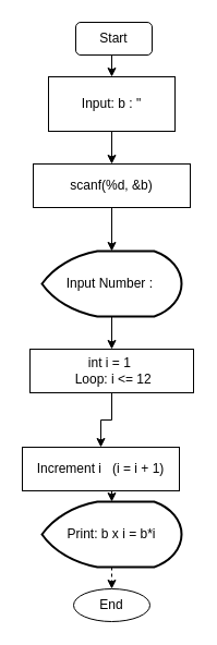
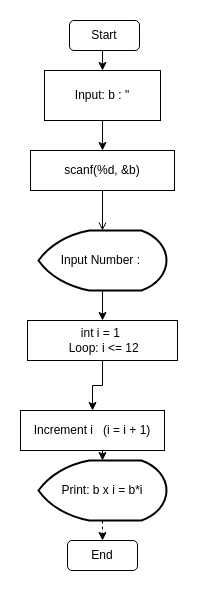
  <mxCell id="0" />
  <mxCell id="1" parent="0" />
  <mxCell id="2" style="edgeStyle=orthogonalEdgeStyle;rounded=0;orthogonalLoop=1;jettySize=auto;html=1;exitX=0.5;exitY=1;exitDx=0;exitDy=0;entryX=0.5;entryY=0;entryDx=0;entryDy=0;" parent="1" source="3" target="5" edge="1"><mxGeometry relative="1" as="geometry" /></mxCell>
  <mxCell id="3" value="Start" style="rounded=1;whiteSpace=wrap;html=1;" parent="1" vertex="1"><mxGeometry x="69" y="20" width="70" height="30" as="geometry" /></mxCell>
  <mxCell id="4" style="edgeStyle=orthogonalEdgeStyle;rounded=0;orthogonalLoop=1;jettySize=auto;html=1;exitX=0.5;exitY=1;exitDx=0;exitDy=0;entryX=0.5;entryY=0;entryDx=0;entryDy=0;" parent="1" source="5" target="7" edge="1"><mxGeometry relative="1" as="geometry" /></mxCell>
  <mxCell id="5" value=" Input: b : &quot;" style="rounded=0;whiteSpace=wrap;html=1;" parent="1" vertex="1"><mxGeometry x="44" y="70" width="116" height="50" as="geometry" /></mxCell>
- <mxCell id="6" style="edgeStyle=orthogonalEdgeStyle;rounded=0;orthogonalLoop=1;jettySize=auto;html=1;exitX=0.5;exitY=1;exitDx=0;exitDy=0;entryX=0.5;entryY=0;entryDx=0;entryDy=0;entryPerimeter=0;" edge="1" parent="1" source="7" target="10"><mxGeometry relative="1" as="geometry" /></mxCell>
+ <mxCell id="6" style="edgeStyle=orthogonalEdgeStyle;rounded=0;orthogonalLoop=1;jettySize=auto;html=1;exitX=0.5;exitY=1;exitDx=0;exitDy=0;entryX=0.5;entryY=0;entryDx=0;entryDy=0;entryPerimeter=0;endArrow=open;" edge="1" parent="1" source="7" target="10"><mxGeometry relative="1" as="geometry" /></mxCell>
  <mxCell id="7" value="scanf(%d, &amp;amp;b)" style="rounded=0;whiteSpace=wrap;html=1;" parent="1" vertex="1"><mxGeometry x="30" y="150" width="144" height="40" as="geometry" /></mxCell>
- <mxCell id="8" value="End" style="ellipse;whiteSpace=wrap;html=1;" parent="1" vertex="1"><mxGeometry x="67" y="540" width="70" height="30" as="geometry" /></mxCell>
+ <mxCell id="8" value="End" style="rounded=1;whiteSpace=wrap;html=1;" parent="1" vertex="1"><mxGeometry x="67" y="540" width="70" height="30" as="geometry" /></mxCell>
  <mxCell id="9" style="edgeStyle=orthogonalEdgeStyle;rounded=0;orthogonalLoop=1;jettySize=auto;html=1;exitX=0.5;exitY=1;exitDx=0;exitDy=0;exitPerimeter=0;entryX=0.5;entryY=0;entryDx=0;entryDy=0;" edge="1" parent="1" source="10" target="12"><mxGeometry relative="1" as="geometry" /></mxCell>
  <mxCell id="10" value="Input Number :&amp;nbsp;" style="strokeWidth=2;html=1;shape=mxgraph.flowchart.display;whiteSpace=wrap;" vertex="1" parent="1"><mxGeometry x="38" y="230" width="128" height="60" as="geometry" /></mxCell>
  <mxCell id="11" style="edgeStyle=orthogonalEdgeStyle;rounded=0;orthogonalLoop=1;jettySize=auto;html=1;exitX=0.5;exitY=1;exitDx=0;exitDy=0;entryX=0.5;entryY=0;entryDx=0;entryDy=0;" edge="1" parent="1" source="12" target="16"><mxGeometry relative="1" as="geometry" /></mxCell>
  <mxCell id="12" value="int i = 1&amp;nbsp;&lt;br&gt;&amp;nbsp;Loop: i &amp;lt;= 12" style="rounded=0;whiteSpace=wrap;html=1;" vertex="1" parent="1"><mxGeometry x="27" y="320" width="150" height="40" as="geometry" /></mxCell>
  <mxCell id="13" style="edgeStyle=orthogonalEdgeStyle;rounded=0;orthogonalLoop=1;jettySize=auto;html=1;exitX=0.5;exitY=1;exitDx=0;exitDy=0;exitPerimeter=0;entryX=0.5;entryY=0;entryDx=0;entryDy=0;dashed=1;" edge="1" parent="1" source="14" target="8"><mxGeometry relative="1" as="geometry" /></mxCell>
  <mxCell id="14" value="Print: b x i = b*i" style="strokeWidth=2;html=1;shape=mxgraph.flowchart.display;whiteSpace=wrap;" vertex="1" parent="1"><mxGeometry x="38" y="460" width="128" height="60" as="geometry" /></mxCell>
  <mxCell id="15" style="edgeStyle=orthogonalEdgeStyle;rounded=0;orthogonalLoop=1;jettySize=auto;html=1;exitX=0.5;exitY=1;exitDx=0;exitDy=0;entryX=0.5;entryY=0;entryDx=0;entryDy=0;entryPerimeter=0;" edge="1" parent="1" source="16" target="14"><mxGeometry relative="1" as="geometry" /></mxCell>
  <mxCell id="16" value="&lt;div&gt;Increment i&amp;nbsp; &amp;nbsp;&lt;span style=&quot;background-color: initial;&quot;&gt;(i = i + 1)&lt;/span&gt;&lt;/div&gt;" style="rounded=0;whiteSpace=wrap;html=1;" vertex="1" parent="1"><mxGeometry x="20" y="410" width="144" height="40" as="geometry" /></mxCell>
